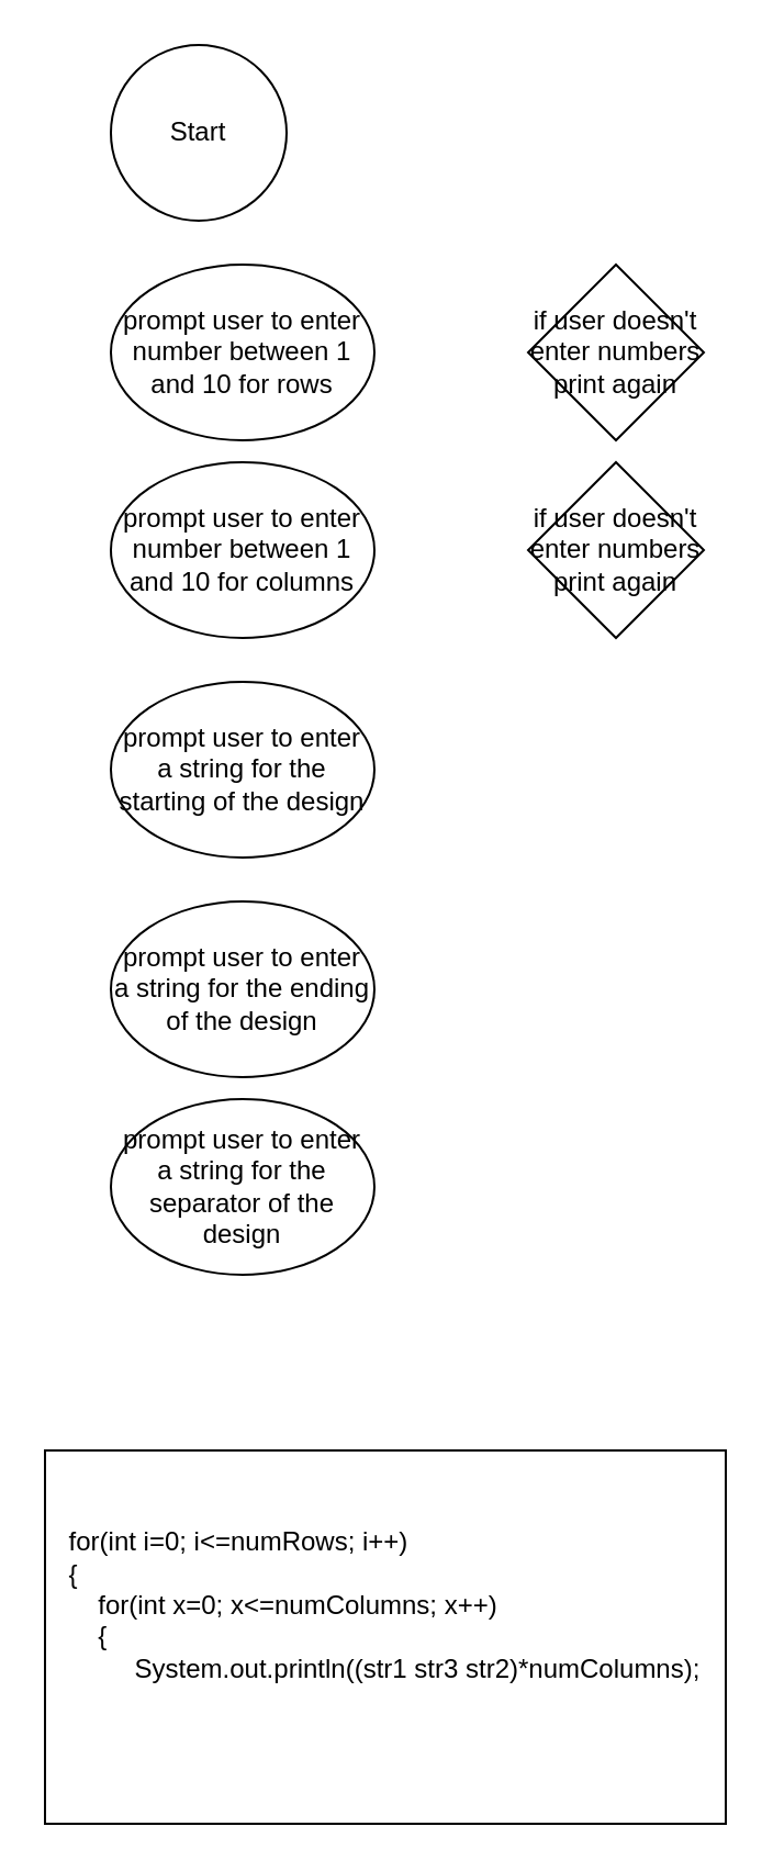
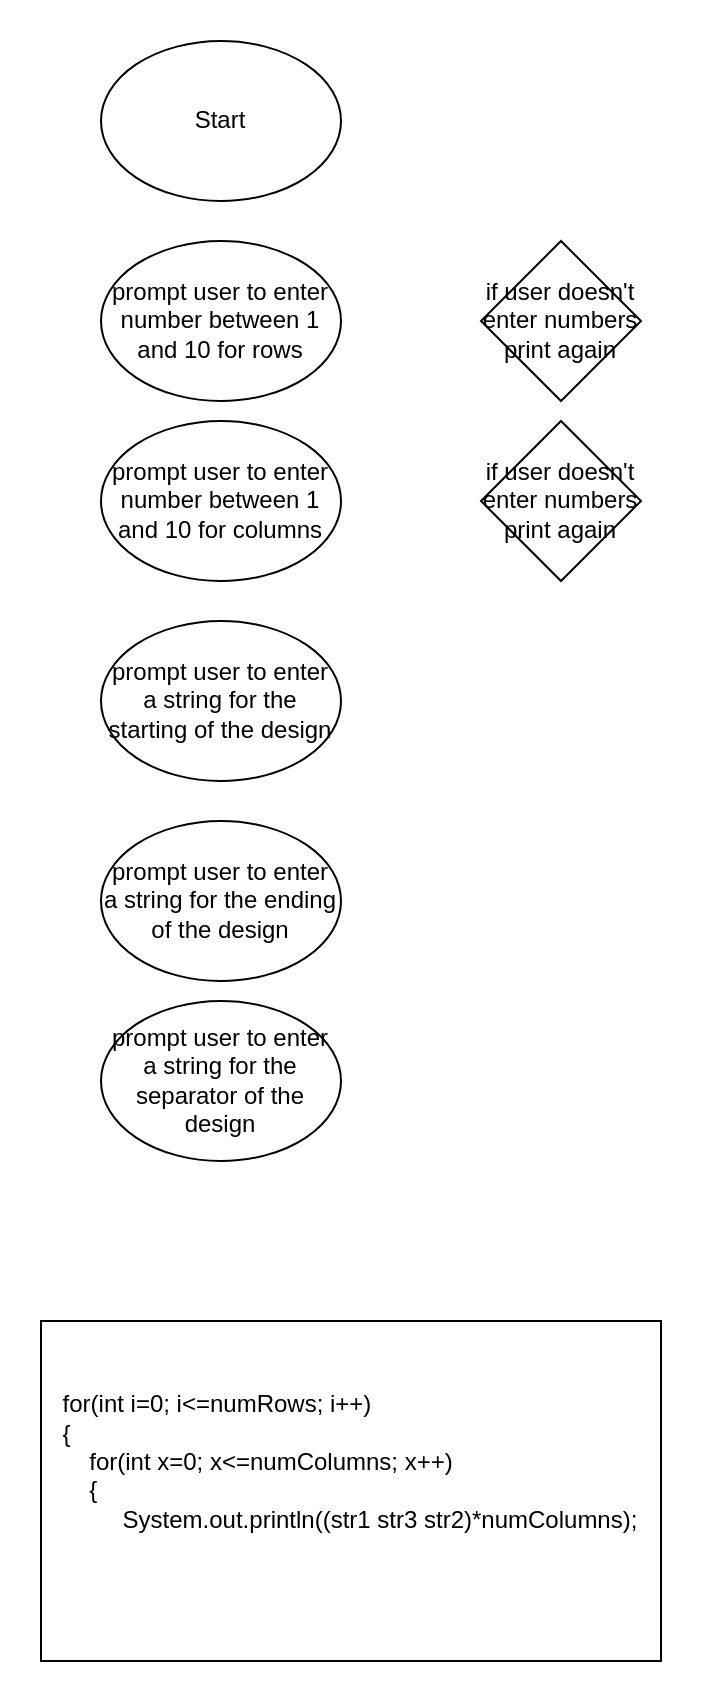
  <mxCell id="0" />
  <mxCell id="1" parent="0" />
- <mxCell id="2" value="Start" style="ellipse;whiteSpace=wrap;html=1;" vertex="1" parent="1"><mxGeometry x="50" y="20" width="80" height="80" as="geometry" /></mxCell>
+ <mxCell id="2" value="Start" style="ellipse;whiteSpace=wrap;html=1;" vertex="1" parent="1"><mxGeometry x="50" y="20" width="120" height="80" as="geometry" /></mxCell>
  <mxCell id="3" value="prompt user to enter number between 1 and 10 for rows" style="ellipse;whiteSpace=wrap;html=1;" vertex="1" parent="1"><mxGeometry x="50" y="120" width="120" height="80" as="geometry" /></mxCell>
  <mxCell id="4" value="&lt;span&gt;prompt user to enter number between 1 and 10 for columns&lt;/span&gt;" style="ellipse;whiteSpace=wrap;html=1;" vertex="1" parent="1"><mxGeometry x="50" y="210" width="120" height="80" as="geometry" /></mxCell>
  <mxCell id="5" value="prompt user to enter a string for the starting of the design" style="ellipse;whiteSpace=wrap;html=1;" vertex="1" parent="1"><mxGeometry x="50" y="310" width="120" height="80" as="geometry" /></mxCell>
  <mxCell id="6" value="&lt;span&gt;prompt user to enter a string for the ending of the design&lt;/span&gt;" style="ellipse;whiteSpace=wrap;html=1;" vertex="1" parent="1"><mxGeometry x="50" y="410" width="120" height="80" as="geometry" /></mxCell>
  <mxCell id="7" value="&lt;span&gt;prompt user to enter a string for the separator of the design&lt;/span&gt;" style="ellipse;whiteSpace=wrap;html=1;" vertex="1" parent="1"><mxGeometry x="50" y="500" width="120" height="80" as="geometry" /></mxCell>
  <mxCell id="8" value="if user doesn't enter numbers print again" style="rhombus;whiteSpace=wrap;html=1;" vertex="1" parent="1"><mxGeometry x="240" y="120" width="80" height="80" as="geometry" /></mxCell>
  <mxCell id="9" value="if user doesn't enter numbers print again" style="rhombus;whiteSpace=wrap;html=1;" vertex="1" parent="1"><mxGeometry x="240" y="210" width="80" height="80" as="geometry" /></mxCell>
  <mxCell id="10" value="&lt;div style=&quot;text-align: left&quot;&gt;for(int i=0; i&amp;lt;=numRows; i++)&lt;/div&gt;&lt;div style=&quot;text-align: left&quot;&gt;{&lt;/div&gt;&lt;div style=&quot;text-align: left&quot;&gt;&amp;nbsp; &amp;nbsp; for(int x=0; x&amp;lt;=numColumns; x++)&lt;/div&gt;&lt;div style=&quot;text-align: left&quot;&gt;&amp;nbsp; &amp;nbsp; {&lt;/div&gt;&lt;div style=&quot;text-align: left&quot;&gt;&amp;nbsp; &amp;nbsp; &amp;nbsp; &amp;nbsp; &amp;nbsp;System.out.println((str1 str3 str2)*numColumns);&lt;/div&gt;&lt;div style=&quot;text-align: left&quot;&gt;&lt;br&gt;&lt;/div&gt;&lt;div style=&quot;text-align: left&quot;&gt;&lt;br&gt;&lt;/div&gt;" style="rounded=0;whiteSpace=wrap;html=1;" vertex="1" parent="1"><mxGeometry x="20" y="660" width="310" height="170" as="geometry" /></mxCell>
